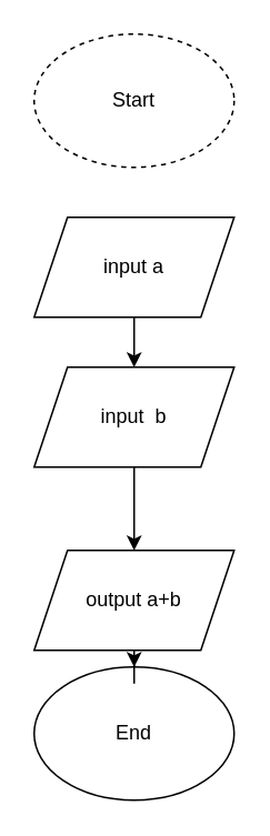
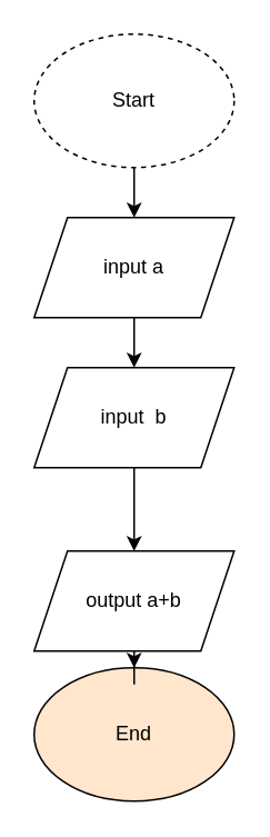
  <mxCell id="0" />
  <mxCell id="1" parent="0" />
  <mxCell id="2" value="Start" style="ellipse;whiteSpace=wrap;html=1;dashed=1;" vertex="1" parent="1"><mxGeometry x="20" y="20" width="120" height="80" as="geometry" /></mxCell>
- <mxCell id="3" value="End" style="ellipse;whiteSpace=wrap;html=1;" vertex="1" parent="1"><mxGeometry x="20" y="400" width="120" height="80" as="geometry" /></mxCell>
+ <mxCell id="3" value="End" style="ellipse;whiteSpace=wrap;html=1;fillColor=#ffe6cc;" vertex="1" parent="1"><mxGeometry x="20" y="400" width="120" height="80" as="geometry" /></mxCell>
  <mxCell id="4" value="" style="edgeStyle=orthogonalEdgeStyle;rounded=0;orthogonalLoop=1;jettySize=auto;html=1;" edge="1" parent="1" source="5" target="9"><mxGeometry relative="1" as="geometry" /></mxCell>
  <mxCell id="5" value="input a" style="shape=parallelogram;perimeter=parallelogramPerimeter;whiteSpace=wrap;html=1;fixedSize=1;" vertex="1" parent="1"><mxGeometry x="20" y="130" width="120" height="60" as="geometry" /></mxCell>
  <mxCell id="6" value="" style="edgeStyle=orthogonalEdgeStyle;rounded=0;orthogonalLoop=1;jettySize=auto;html=1;" edge="1" parent="1" source="7" target="3"><mxGeometry relative="1" as="geometry" /></mxCell>
  <mxCell id="7" value="output a+b" style="shape=parallelogram;perimeter=parallelogramPerimeter;whiteSpace=wrap;html=1;fixedSize=1;" vertex="1" parent="1"><mxGeometry x="20" y="330" width="120" height="60" as="geometry" /></mxCell>
  <mxCell id="8" value="" style="edgeStyle=orthogonalEdgeStyle;rounded=0;orthogonalLoop=1;jettySize=auto;html=1;" edge="1" parent="1" source="9" target="7"><mxGeometry relative="1" as="geometry" /></mxCell>
  <mxCell id="9" value="input&amp;nbsp; b" style="shape=parallelogram;perimeter=parallelogramPerimeter;whiteSpace=wrap;html=1;fixedSize=1;" vertex="1" parent="1"><mxGeometry x="20" y="220" width="120" height="60" as="geometry" /></mxCell>
+ <mxCell id="10" value="" style="endArrow=classic;html=1;rounded=0;entryX=0.5;entryY=0;entryDx=0;entryDy=0;exitX=0.5;exitY=1;exitDx=0;exitDy=0;" edge="1" parent="1" source="2" target="5"><mxGeometry width="50" height="50" relative="1" as="geometry"><mxPoint x="0" y="260" as="sourcePoint" /><mxPoint x="50" y="210" as="targetPoint" /></mxGeometry></mxCell>
